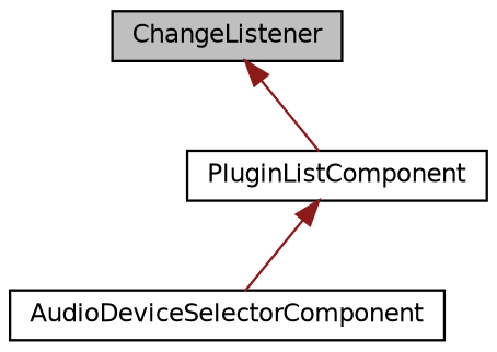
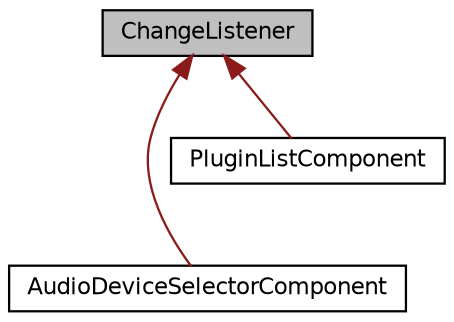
  digraph {
    node [color=black fontname=Helvetica fontsize=10 shape=record]
    edge [color=firebrick4 dir=back fontname=Helvetica fontsize=10 labelfontname=Helvetica labelfontsize=10 style=solid]
    n1 [fillcolor=grey75 fontcolor=black height=0.2 label=ChangeListener style=filled width=0.4]
    n2 [height=0.2 label=AudioDeviceSelectorComponent width=0.4]
    n3 [height=0.2 label=PluginListComponent width=0.4]
-   n3 -> n2
+   n1 -> n2
    n1 -> n3
  }
